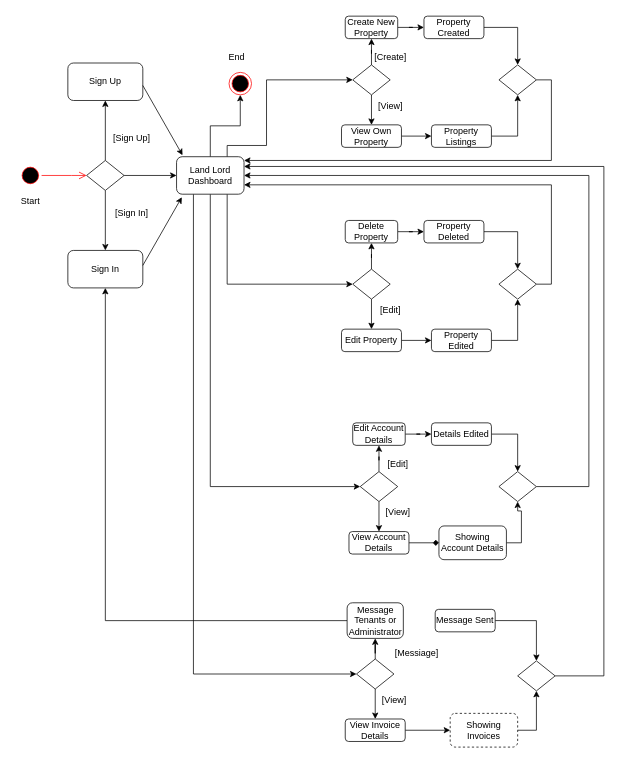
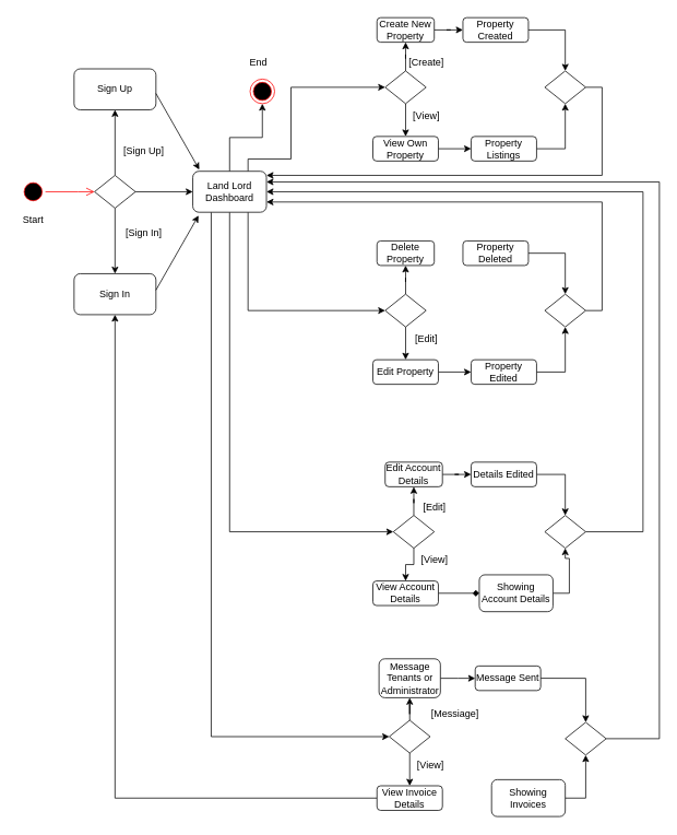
  <mxCell id="0" />
  <mxCell id="1" parent="0" />
  <mxCell id="2" value="Sign Up" style="rounded=1;whiteSpace=wrap;html=1;" parent="1" vertex="1"><mxGeometry x="90" y="83" width="100" height="50" as="geometry" /></mxCell>
  <mxCell id="3" value="Start" style="text;html=1;align=center;verticalAlign=middle;resizable=0;points=[];autosize=1;strokeColor=none;fillColor=none;" parent="1" vertex="1"><mxGeometry x="20" y="258" width="40" height="20" as="geometry" /></mxCell>
  <mxCell id="4" value="Sign In" style="rounded=1;whiteSpace=wrap;html=1;" parent="1" vertex="1"><mxGeometry x="90" y="333" width="100" height="50" as="geometry" /></mxCell>
  <mxCell id="5" value="" style="endArrow=classic;html=1;rounded=0;entryX=0.078;entryY=1.08;entryDx=0;entryDy=0;entryPerimeter=0;" parent="1" target="12" edge="1"><mxGeometry width="50" height="50" relative="1" as="geometry"><mxPoint x="190" y="353" as="sourcePoint" /><mxPoint x="240" y="303" as="targetPoint" /></mxGeometry></mxCell>
  <mxCell id="6" value="[Sign Up]" style="text;html=1;align=center;verticalAlign=middle;resizable=0;points=[];autosize=1;strokeColor=none;fillColor=none;" parent="1" vertex="1"><mxGeometry x="145" y="173" width="60" height="20" as="geometry" /></mxCell>
  <mxCell id="7" style="edgeStyle=orthogonalEdgeStyle;rounded=0;orthogonalLoop=1;jettySize=auto;html=1;exitX=0.5;exitY=0;exitDx=0;exitDy=0;entryX=0.5;entryY=1;entryDx=0;entryDy=0;" parent="1" source="12" target="78" edge="1"><mxGeometry relative="1" as="geometry" /></mxCell>
  <mxCell id="8" style="edgeStyle=orthogonalEdgeStyle;rounded=0;orthogonalLoop=1;jettySize=auto;html=1;exitX=0.75;exitY=1;exitDx=0;exitDy=0;entryX=0;entryY=0.5;entryDx=0;entryDy=0;" parent="1" source="12" target="36" edge="1"><mxGeometry relative="1" as="geometry" /></mxCell>
  <mxCell id="9" style="edgeStyle=orthogonalEdgeStyle;rounded=0;orthogonalLoop=1;jettySize=auto;html=1;exitX=0.5;exitY=1;exitDx=0;exitDy=0;entryX=0;entryY=0.5;entryDx=0;entryDy=0;" parent="1" source="12" target="50" edge="1"><mxGeometry relative="1" as="geometry" /></mxCell>
  <mxCell id="10" style="edgeStyle=orthogonalEdgeStyle;rounded=0;orthogonalLoop=1;jettySize=auto;html=1;exitX=0.25;exitY=1;exitDx=0;exitDy=0;entryX=0;entryY=0.5;entryDx=0;entryDy=0;" parent="1" source="12" target="65" edge="1"><mxGeometry relative="1" as="geometry" /></mxCell>
  <mxCell id="11" style="edgeStyle=orthogonalEdgeStyle;rounded=0;orthogonalLoop=1;jettySize=auto;html=1;exitX=0.75;exitY=0;exitDx=0;exitDy=0;entryX=0;entryY=0.5;entryDx=0;entryDy=0;" parent="1" source="12" target="21" edge="1"><mxGeometry relative="1" as="geometry"><Array as="points"><mxPoint x="303" y="193" /><mxPoint x="355" y="193" /><mxPoint x="355" y="106" /></Array></mxGeometry></mxCell>
  <mxCell id="12" value="Land Lord Dashboard" style="rounded=1;whiteSpace=wrap;html=1;" parent="1" vertex="1"><mxGeometry x="235" y="208" width="90" height="50" as="geometry" /></mxCell>
  <mxCell id="13" value="" style="endArrow=classic;html=1;rounded=0;entryX=0.089;entryY=-0.04;entryDx=0;entryDy=0;entryPerimeter=0;" parent="1" target="12" edge="1"><mxGeometry width="50" height="50" relative="1" as="geometry"><mxPoint x="190" y="113" as="sourcePoint" /><mxPoint x="275" y="113" as="targetPoint" /></mxGeometry></mxCell>
  <mxCell id="14" value="[Sign In]" style="text;html=1;align=center;verticalAlign=middle;resizable=0;points=[];autosize=1;strokeColor=none;fillColor=none;" parent="1" vertex="1"><mxGeometry x="145" y="273" width="60" height="20" as="geometry" /></mxCell>
  <mxCell id="15" value="" style="edgeStyle=orthogonalEdgeStyle;rounded=0;orthogonalLoop=1;jettySize=auto;html=1;" parent="1" source="18" target="12" edge="1"><mxGeometry relative="1" as="geometry" /></mxCell>
  <mxCell id="16" value="" style="edgeStyle=orthogonalEdgeStyle;rounded=0;orthogonalLoop=1;jettySize=auto;html=1;" parent="1" source="18" target="4" edge="1"><mxGeometry relative="1" as="geometry" /></mxCell>
  <mxCell id="17" value="" style="edgeStyle=orthogonalEdgeStyle;rounded=0;orthogonalLoop=1;jettySize=auto;html=1;" parent="1" source="18" target="2" edge="1"><mxGeometry relative="1" as="geometry" /></mxCell>
  <mxCell id="18" value="" style="rhombus;whiteSpace=wrap;html=1;" parent="1" vertex="1"><mxGeometry x="115" y="213" width="50" height="40" as="geometry" /></mxCell>
  <mxCell id="19" value="" style="edgeStyle=orthogonalEdgeStyle;rounded=0;orthogonalLoop=1;jettySize=auto;html=1;" parent="1" source="21" target="23" edge="1"><mxGeometry relative="1" as="geometry" /></mxCell>
  <mxCell id="20" value="" style="edgeStyle=orthogonalEdgeStyle;rounded=0;orthogonalLoop=1;jettySize=auto;html=1;" parent="1" source="21" target="29" edge="1"><mxGeometry relative="1" as="geometry" /></mxCell>
  <mxCell id="21" value="" style="rhombus;whiteSpace=wrap;html=1;" parent="1" vertex="1"><mxGeometry x="470" y="85.5" width="50" height="40" as="geometry" /></mxCell>
  <mxCell id="22" value="" style="edgeStyle=orthogonalEdgeStyle;rounded=0;orthogonalLoop=1;jettySize=auto;html=1;" parent="1" source="23" target="25" edge="1"><mxGeometry relative="1" as="geometry" /></mxCell>
  <mxCell id="23" value="Create New Property" style="rounded=1;whiteSpace=wrap;html=1;" parent="1" vertex="1"><mxGeometry x="460" y="20.5" width="70" height="30" as="geometry" /></mxCell>
  <mxCell id="24" style="edgeStyle=orthogonalEdgeStyle;rounded=0;orthogonalLoop=1;jettySize=auto;html=1;exitX=1;exitY=0.5;exitDx=0;exitDy=0;entryX=0.5;entryY=0;entryDx=0;entryDy=0;" parent="1" source="25" target="31" edge="1"><mxGeometry relative="1" as="geometry" /></mxCell>
  <mxCell id="25" value="Property Created" style="rounded=1;whiteSpace=wrap;html=1;" parent="1" vertex="1"><mxGeometry x="565" y="20.5" width="80" height="30" as="geometry" /></mxCell>
  <mxCell id="26" style="edgeStyle=orthogonalEdgeStyle;rounded=0;orthogonalLoop=1;jettySize=auto;html=1;exitX=1;exitY=0.5;exitDx=0;exitDy=0;entryX=0.5;entryY=1;entryDx=0;entryDy=0;" parent="1" source="27" target="31" edge="1"><mxGeometry relative="1" as="geometry" /></mxCell>
  <mxCell id="27" value="Property Listings" style="rounded=1;whiteSpace=wrap;html=1;" parent="1" vertex="1"><mxGeometry x="575" y="165.5" width="80" height="30" as="geometry" /></mxCell>
  <mxCell id="28" value="" style="edgeStyle=orthogonalEdgeStyle;rounded=0;orthogonalLoop=1;jettySize=auto;html=1;" parent="1" source="29" target="27" edge="1"><mxGeometry relative="1" as="geometry" /></mxCell>
  <mxCell id="29" value="View Own Property" style="rounded=1;whiteSpace=wrap;html=1;" parent="1" vertex="1"><mxGeometry x="455" y="165.5" width="80" height="30" as="geometry" /></mxCell>
  <mxCell id="30" style="edgeStyle=orthogonalEdgeStyle;rounded=0;orthogonalLoop=1;jettySize=auto;html=1;exitX=1;exitY=0.5;exitDx=0;exitDy=0;" parent="1" source="31" edge="1"><mxGeometry relative="1" as="geometry"><mxPoint x="325" y="213" as="targetPoint" /><Array as="points"><mxPoint x="735" y="106" /><mxPoint x="735" y="213" /><mxPoint x="325" y="213" /></Array></mxGeometry></mxCell>
  <mxCell id="31" value="" style="rhombus;whiteSpace=wrap;html=1;" parent="1" vertex="1"><mxGeometry x="665" y="85.5" width="50" height="40" as="geometry" /></mxCell>
  <mxCell id="32" value="[View]" style="text;html=1;align=center;verticalAlign=middle;resizable=0;points=[];autosize=1;strokeColor=none;fillColor=none;" parent="1" vertex="1"><mxGeometry x="495" y="130.5" width="50" height="20" as="geometry" /></mxCell>
  <mxCell id="33" value="[Create]" style="text;html=1;align=center;verticalAlign=middle;resizable=0;points=[];autosize=1;strokeColor=none;fillColor=none;" parent="1" vertex="1"><mxGeometry x="490" y="65.5" width="60" height="20" as="geometry" /></mxCell>
  <mxCell id="34" value="" style="edgeStyle=orthogonalEdgeStyle;rounded=0;orthogonalLoop=1;jettySize=auto;html=1;" parent="1" source="36" target="38" edge="1"><mxGeometry relative="1" as="geometry" /></mxCell>
  <mxCell id="35" value="" style="edgeStyle=orthogonalEdgeStyle;rounded=0;orthogonalLoop=1;jettySize=auto;html=1;" parent="1" source="36" target="44" edge="1"><mxGeometry relative="1" as="geometry" /></mxCell>
  <mxCell id="36" value="" style="rhombus;whiteSpace=wrap;html=1;" parent="1" vertex="1"><mxGeometry x="470" y="358" width="50" height="40" as="geometry" /></mxCell>
- <mxCell id="37" value="" style="edgeStyle=orthogonalEdgeStyle;rounded=0;orthogonalLoop=1;jettySize=auto;html=1;" parent="1" source="38" target="40" edge="1"><mxGeometry relative="1" as="geometry" /></mxCell>
  <mxCell id="38" value="Delete Property" style="rounded=1;whiteSpace=wrap;html=1;" parent="1" vertex="1"><mxGeometry x="460" y="293" width="70" height="30" as="geometry" /></mxCell>
  <mxCell id="39" style="edgeStyle=orthogonalEdgeStyle;rounded=0;orthogonalLoop=1;jettySize=auto;html=1;exitX=1;exitY=0.5;exitDx=0;exitDy=0;entryX=0.5;entryY=0;entryDx=0;entryDy=0;" parent="1" source="40" target="46" edge="1"><mxGeometry relative="1" as="geometry" /></mxCell>
  <mxCell id="40" value="Property Deleted" style="rounded=1;whiteSpace=wrap;html=1;" parent="1" vertex="1"><mxGeometry x="565" y="293" width="80" height="30" as="geometry" /></mxCell>
  <mxCell id="41" style="edgeStyle=orthogonalEdgeStyle;rounded=0;orthogonalLoop=1;jettySize=auto;html=1;exitX=1;exitY=0.5;exitDx=0;exitDy=0;entryX=0.5;entryY=1;entryDx=0;entryDy=0;" parent="1" source="42" target="46" edge="1"><mxGeometry relative="1" as="geometry" /></mxCell>
  <mxCell id="42" value="Property Edited" style="rounded=1;whiteSpace=wrap;html=1;" parent="1" vertex="1"><mxGeometry x="575" y="438" width="80" height="30" as="geometry" /></mxCell>
  <mxCell id="43" value="" style="edgeStyle=orthogonalEdgeStyle;rounded=0;orthogonalLoop=1;jettySize=auto;html=1;" parent="1" source="44" target="42" edge="1"><mxGeometry relative="1" as="geometry" /></mxCell>
  <mxCell id="44" value="Edit Property" style="rounded=1;whiteSpace=wrap;html=1;" parent="1" vertex="1"><mxGeometry x="455" y="438" width="80" height="30" as="geometry" /></mxCell>
  <mxCell id="45" style="edgeStyle=orthogonalEdgeStyle;rounded=0;orthogonalLoop=1;jettySize=auto;html=1;exitX=1;exitY=0.5;exitDx=0;exitDy=0;entryX=1;entryY=0.75;entryDx=0;entryDy=0;" parent="1" source="46" target="12" edge="1"><mxGeometry relative="1" as="geometry" /></mxCell>
  <mxCell id="46" value="" style="rhombus;whiteSpace=wrap;html=1;" parent="1" vertex="1"><mxGeometry x="665" y="358" width="50" height="40" as="geometry" /></mxCell>
  <mxCell id="47" value="[Edit]" style="text;html=1;align=center;verticalAlign=middle;resizable=0;points=[];autosize=1;strokeColor=none;fillColor=none;" parent="1" vertex="1"><mxGeometry x="500" y="403" width="40" height="20" as="geometry" /></mxCell>
  <mxCell id="48" value="" style="edgeStyle=orthogonalEdgeStyle;rounded=0;orthogonalLoop=1;jettySize=auto;html=1;" parent="1" source="50" target="52" edge="1"><mxGeometry relative="1" as="geometry" /></mxCell>
  <mxCell id="49" value="" style="edgeStyle=orthogonalEdgeStyle;rounded=0;orthogonalLoop=1;jettySize=auto;html=1;" parent="1" source="50" target="58" edge="1"><mxGeometry relative="1" as="geometry" /></mxCell>
  <mxCell id="50" value="" style="rhombus;whiteSpace=wrap;html=1;" parent="1" vertex="1"><mxGeometry x="480" y="628" width="50" height="40" as="geometry" /></mxCell>
  <mxCell id="51" value="" style="edgeStyle=orthogonalEdgeStyle;rounded=0;orthogonalLoop=1;jettySize=auto;html=1;" parent="1" source="52" target="54" edge="1"><mxGeometry relative="1" as="geometry" /></mxCell>
  <mxCell id="52" value="Edit Account Details" style="rounded=1;whiteSpace=wrap;html=1;" parent="1" vertex="1"><mxGeometry x="470" y="563" width="70" height="30" as="geometry" /></mxCell>
  <mxCell id="53" style="edgeStyle=orthogonalEdgeStyle;rounded=0;orthogonalLoop=1;jettySize=auto;html=1;exitX=1;exitY=0.5;exitDx=0;exitDy=0;entryX=0.5;entryY=0;entryDx=0;entryDy=0;" parent="1" source="54" target="62" edge="1"><mxGeometry relative="1" as="geometry" /></mxCell>
  <mxCell id="54" value="Details Edited" style="rounded=1;whiteSpace=wrap;html=1;" parent="1" vertex="1"><mxGeometry x="575" y="563" width="80" height="30" as="geometry" /></mxCell>
  <mxCell id="55" style="edgeStyle=orthogonalEdgeStyle;rounded=0;orthogonalLoop=1;jettySize=auto;html=1;exitX=1;exitY=0.5;exitDx=0;exitDy=0;entryX=0.5;entryY=1;entryDx=0;entryDy=0;" parent="1" source="56" target="62" edge="1"><mxGeometry relative="1" as="geometry" /></mxCell>
  <mxCell id="56" value="Showing Account Details" style="rounded=1;whiteSpace=wrap;html=1;" parent="1" vertex="1"><mxGeometry x="585" y="700.5" width="90" height="45" as="geometry" /></mxCell>
  <mxCell id="57" value="" style="edgeStyle=orthogonalEdgeStyle;rounded=0;orthogonalLoop=1;jettySize=auto;html=1;endArrow=diamond;" parent="1" source="58" target="56" edge="1"><mxGeometry relative="1" as="geometry" /></mxCell>
- <mxCell id="58" value="View Account Details" style="rounded=1;whiteSpace=wrap;html=1;" parent="1" vertex="1"><mxGeometry x="465" y="708" width="80" height="30" as="geometry" /></mxCell>
+ <mxCell id="58" value="View Account Details" style="rounded=1;whiteSpace=wrap;html=1;" parent="1" vertex="1"><mxGeometry x="455" y="708" width="80" height="30" as="geometry" /></mxCell>
  <mxCell id="59" value="[View]" style="text;html=1;align=center;verticalAlign=middle;resizable=0;points=[];autosize=1;strokeColor=none;fillColor=none;" parent="1" vertex="1"><mxGeometry x="505" y="673" width="50" height="20" as="geometry" /></mxCell>
  <mxCell id="60" value="[Edit]" style="text;html=1;align=center;verticalAlign=middle;resizable=0;points=[];autosize=1;strokeColor=none;fillColor=none;" parent="1" vertex="1"><mxGeometry x="510" y="608" width="40" height="20" as="geometry" /></mxCell>
  <mxCell id="61" style="edgeStyle=orthogonalEdgeStyle;rounded=0;orthogonalLoop=1;jettySize=auto;html=1;exitX=1;exitY=0.5;exitDx=0;exitDy=0;entryX=1;entryY=0.5;entryDx=0;entryDy=0;" parent="1" source="62" target="12" edge="1"><mxGeometry relative="1" as="geometry"><Array as="points"><mxPoint x="785" y="648" /><mxPoint x="785" y="233" /></Array></mxGeometry></mxCell>
  <mxCell id="62" value="" style="rhombus;whiteSpace=wrap;html=1;" parent="1" vertex="1"><mxGeometry x="665" y="628" width="50" height="40" as="geometry" /></mxCell>
  <mxCell id="63" value="" style="edgeStyle=orthogonalEdgeStyle;rounded=0;orthogonalLoop=1;jettySize=auto;html=1;" parent="1" source="65" target="73" edge="1"><mxGeometry relative="1" as="geometry" /></mxCell>
  <mxCell id="64" value="" style="edgeStyle=orthogonalEdgeStyle;rounded=0;orthogonalLoop=1;jettySize=auto;html=1;" parent="1" source="65" target="67" edge="1"><mxGeometry relative="1" as="geometry" /></mxCell>
  <mxCell id="65" value="" style="rhombus;whiteSpace=wrap;html=1;" parent="1" vertex="1"><mxGeometry x="475" y="878" width="50" height="40" as="geometry" /></mxCell>
- <mxCell id="66" value="" style="edgeStyle=orthogonalEdgeStyle;rounded=0;orthogonalLoop=1;jettySize=auto;html=1;" parent="1" source="67" target="4" edge="1"><mxGeometry relative="1" as="geometry" /></mxCell>
+ <mxCell id="66" value="" style="edgeStyle=orthogonalEdgeStyle;rounded=0;orthogonalLoop=1;jettySize=auto;html=1;" parent="1" source="67" target="69" edge="1"><mxGeometry relative="1" as="geometry" /></mxCell>
  <mxCell id="67" value="Message Tenants or Administrator" style="rounded=1;whiteSpace=wrap;html=1;" parent="1" vertex="1"><mxGeometry x="462.5" y="803" width="75" height="47.5" as="geometry" /></mxCell>
  <mxCell id="68" style="edgeStyle=orthogonalEdgeStyle;rounded=0;orthogonalLoop=1;jettySize=auto;html=1;exitX=1;exitY=0.5;exitDx=0;exitDy=0;entryX=0.5;entryY=0;entryDx=0;entryDy=0;" parent="1" source="69" target="77" edge="1"><mxGeometry relative="1" as="geometry" /></mxCell>
  <mxCell id="69" value="Message Sent" style="rounded=1;whiteSpace=wrap;html=1;" parent="1" vertex="1"><mxGeometry x="580" y="811.75" width="80" height="30" as="geometry" /></mxCell>
  <mxCell id="70" style="edgeStyle=orthogonalEdgeStyle;rounded=0;orthogonalLoop=1;jettySize=auto;html=1;exitX=1;exitY=0.5;exitDx=0;exitDy=0;entryX=0.5;entryY=1;entryDx=0;entryDy=0;" parent="1" source="71" target="77" edge="1"><mxGeometry relative="1" as="geometry" /></mxCell>
- <mxCell id="71" value="Showing Invoices" style="rounded=1;whiteSpace=wrap;html=1;dashed=1;" parent="1" vertex="1"><mxGeometry x="600" y="950.5" width="90" height="45" as="geometry" /></mxCell>
- <mxCell id="72" value="" style="edgeStyle=orthogonalEdgeStyle;rounded=0;orthogonalLoop=1;jettySize=auto;html=1;" parent="1" source="73" target="71" edge="1"><mxGeometry relative="1" as="geometry" /></mxCell>
+ <mxCell id="71" value="Showing Invoices" style="rounded=1;whiteSpace=wrap;html=1;" parent="1" vertex="1"><mxGeometry x="600" y="950.5" width="90" height="45" as="geometry" /></mxCell>
+ <mxCell id="72" value="" style="edgeStyle=orthogonalEdgeStyle;rounded=0;orthogonalLoop=1;jettySize=auto;html=1;" parent="1" source="73" target="4" edge="1"><mxGeometry relative="1" as="geometry" /></mxCell>
  <mxCell id="73" value="View Invoice Details" style="rounded=1;whiteSpace=wrap;html=1;" parent="1" vertex="1"><mxGeometry x="460" y="958" width="80" height="30" as="geometry" /></mxCell>
  <mxCell id="74" value="[View]" style="text;html=1;align=center;verticalAlign=middle;resizable=0;points=[];autosize=1;strokeColor=none;fillColor=none;" parent="1" vertex="1"><mxGeometry x="500" y="923" width="50" height="20" as="geometry" /></mxCell>
  <mxCell id="75" value="[Messiage]" style="text;html=1;align=center;verticalAlign=middle;resizable=0;points=[];autosize=1;strokeColor=none;fillColor=none;" parent="1" vertex="1"><mxGeometry x="520" y="860.5" width="70" height="20" as="geometry" /></mxCell>
  <mxCell id="76" style="edgeStyle=orthogonalEdgeStyle;rounded=0;orthogonalLoop=1;jettySize=auto;html=1;exitX=1;exitY=0.5;exitDx=0;exitDy=0;" parent="1" source="77" edge="1"><mxGeometry relative="1" as="geometry"><mxPoint x="325" y="221" as="targetPoint" /><Array as="points"><mxPoint x="805" y="901" /><mxPoint x="805" y="221" /></Array></mxGeometry></mxCell>
  <mxCell id="77" value="" style="rhombus;whiteSpace=wrap;html=1;" parent="1" vertex="1"><mxGeometry x="690" y="880.5" width="50" height="40" as="geometry" /></mxCell>
  <mxCell id="78" value="" style="ellipse;html=1;shape=endState;fillColor=#000000;strokeColor=#ff0000;" parent="1" vertex="1"><mxGeometry x="305" y="95.5" width="30" height="30" as="geometry" /></mxCell>
  <mxCell id="79" value="" style="ellipse;html=1;shape=startState;fillColor=#000000;strokeColor=#ff0000;rotation=-180;" parent="1" vertex="1"><mxGeometry x="25" y="218" width="30" height="30" as="geometry" /></mxCell>
  <mxCell id="80" value="" style="edgeStyle=orthogonalEdgeStyle;html=1;verticalAlign=bottom;endArrow=open;endSize=8;strokeColor=#ff0000;rounded=0;entryX=0;entryY=0.5;entryDx=0;entryDy=0;" parent="1" source="79" target="18" edge="1"><mxGeometry relative="1" as="geometry"><mxPoint x="10" y="263" as="targetPoint" /><Array as="points"><mxPoint x="95" y="233" /><mxPoint x="95" y="233" /></Array></mxGeometry></mxCell>
  <mxCell id="81" value="End" style="text;html=1;align=center;verticalAlign=middle;resizable=0;points=[];autosize=1;strokeColor=none;fillColor=none;" parent="1" vertex="1"><mxGeometry x="295" y="65.5" width="40" height="20" as="geometry" /></mxCell>
